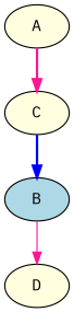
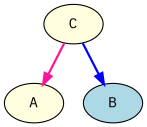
  digraph {
    fontname="IBM Plex Mono"
    node [fillcolor=lightyellow fontname="IBM Plex Mono" style=filled]
    edge [color=deeppink fontname="IBM Plex Mono" style=bold]
    A
    C
    B [fillcolor=lightblue]
-   D
-   A -> C
+   C -> A
    C -> B [color=blue]
-   B -> D [style=""]
  }
